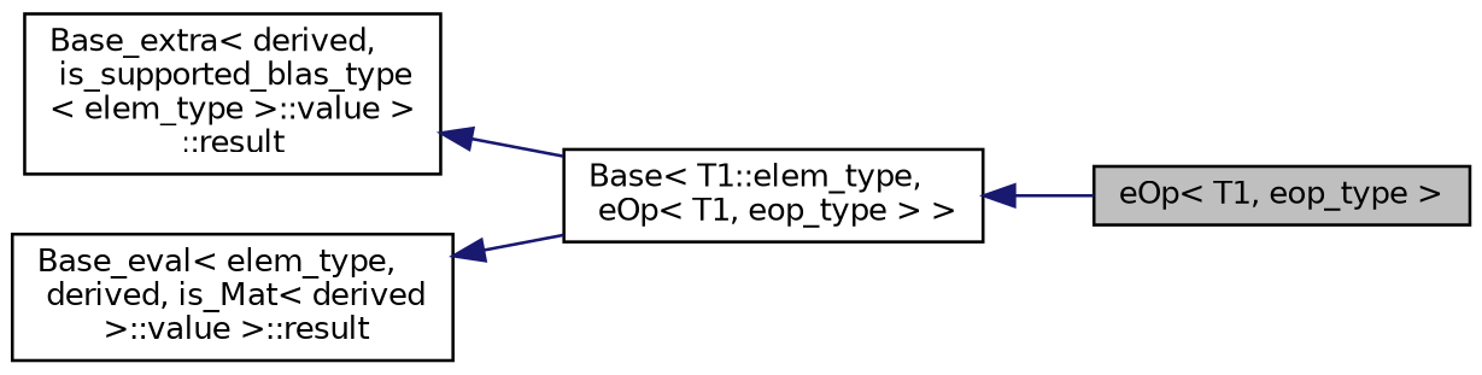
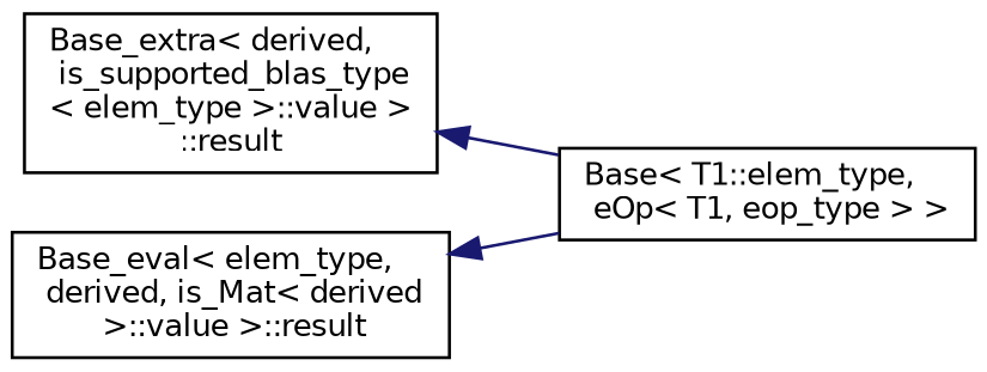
  digraph {
    rankdir=LR
    node [color=black fillcolor=white fontname=Helvetica fontsize=10 shape=record style=filled]
    edge [color=midnightblue dir=back fontname=Helvetica fontsize=10 labelfontname=Helvetica labelfontsize=10 style=solid]
-   n1 [fillcolor=grey75 fontcolor=black height=0.2 label="eOp\< T1, eop_type \>" width=0.4]
    n2 [height=0.2 label="Base\< T1::elem_type,\l eOp\< T1, eop_type \> \>" width=0.4]
    n3 [height=0.2 label="Base_extra\< derived,\l is_supported_blas_type\l\< elem_type \>::value \>\l::result" width=0.4]
    n4 [height=0.2 label="Base_eval\< elem_type,\l derived, is_Mat\< derived\l \>::value \>::result" width=0.4]
-   n2 -> n1
    n3 -> n2
    n4 -> n2
  }
